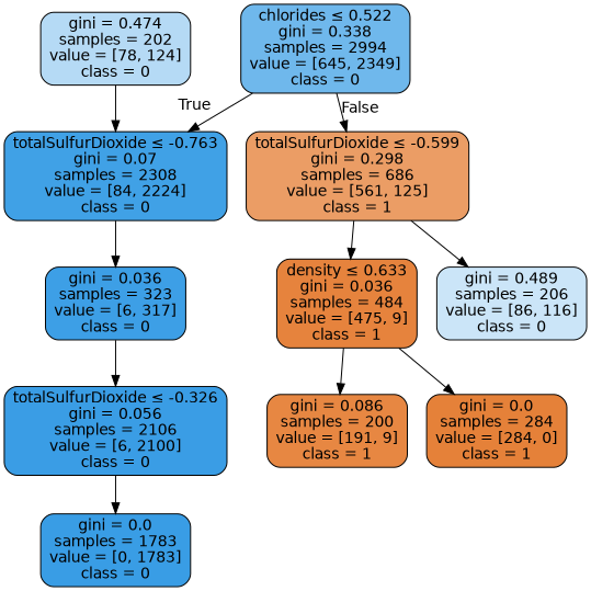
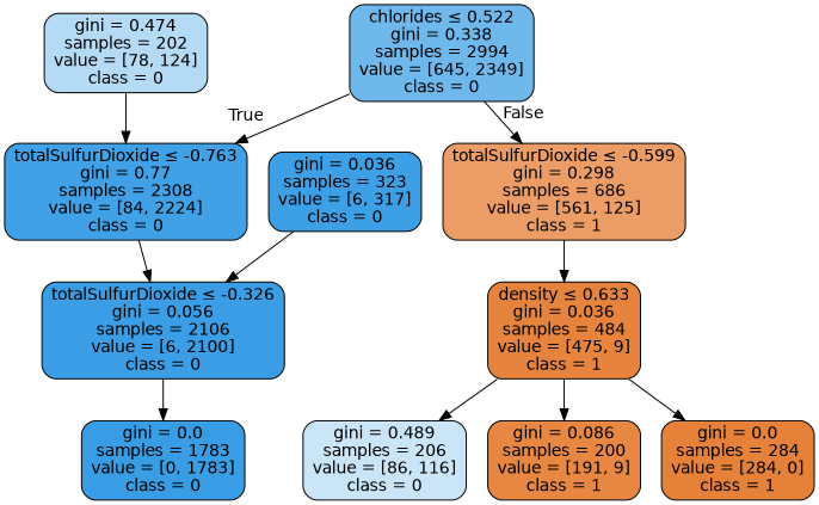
  digraph {
    node [color=black fontname=helvetica shape=box style="filled, rounded"]
    edge [fontname=helvetica]
    n1 [fillcolor="#399de5b9" label=<chlorides &le; 0.522<br/>gini = 0.338<br/>samples = 2994<br/>value = [645, 2349]<br/>class = 0>]
-   n2 [fillcolor="#399de5f5" label=<totalSulfurDioxide &le; -0.763<br/>gini = 0.07<br/>samples = 2308<br/>value = [84, 2224]<br/>class = 0>]
+   n2 [fillcolor="#399de5f5" label=<totalSulfurDioxide &le; -0.763<br/>gini = 0.77<br/>samples = 2308<br/>value = [84, 2224]<br/>class = 0>]
    n3 [fillcolor="#e58139c6" label=<totalSulfurDioxide &le; -0.599<br/>gini = 0.298<br/>samples = 686<br/>value = [561, 125]<br/>class = 1>]
    n4 [fillcolor="#399de5fe" label=<totalSulfurDioxide &le; -0.326<br/>gini = 0.056<br/>samples = 2106<br/>value = [6, 2100]<br/>class = 0>]
    n5 [fillcolor="#e58139fa" label=<density &le; 0.633<br/>gini = 0.036<br/>samples = 484<br/>value = [475, 9]<br/>class = 1>]
    n6 [fillcolor="#399de542" label=<gini = 0.489<br/>samples = 206<br/>value = [86, 116]<br/>class = 0>]
    n7 [fillcolor="#399de55f" label=<gini = 0.474<br/>samples = 202<br/>value = [78, 124]<br/>class = 0>]
    n8 [fillcolor="#399de5ff" label=<gini = 0.0<br/>samples = 1783<br/>value = [0, 1783]<br/>class = 0>]
    n9 [fillcolor="#399de5fa" label=<gini = 0.036<br/>samples = 323<br/>value = [6, 317]<br/>class = 0>]
    n10 [fillcolor="#e58139f3" label=<gini = 0.086<br/>samples = 200<br/>value = [191, 9]<br/>class = 1>]
    n11 [fillcolor="#e58139ff" label=<gini = 0.0<br/>samples = 284<br/>value = [284, 0]<br/>class = 1>]
    n1 -> n2 [headlabel=True labelangle=45 labeldistance=2.5]
    n1 -> n3 [headlabel=False labelangle=-45 labeldistance=2.5]
-   n2 -> n9
+   n2 -> n4
    n3 -> n5
-   n3 -> n6
+   n5 -> n6
    n4 -> n8
    n5 -> n10
    n5 -> n11
    n7 -> n2
    n9 -> n4
  }
